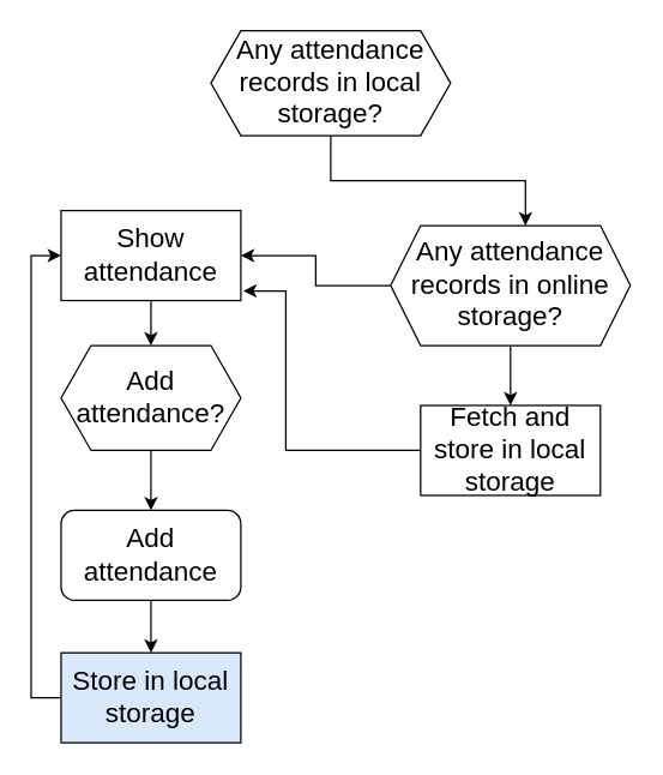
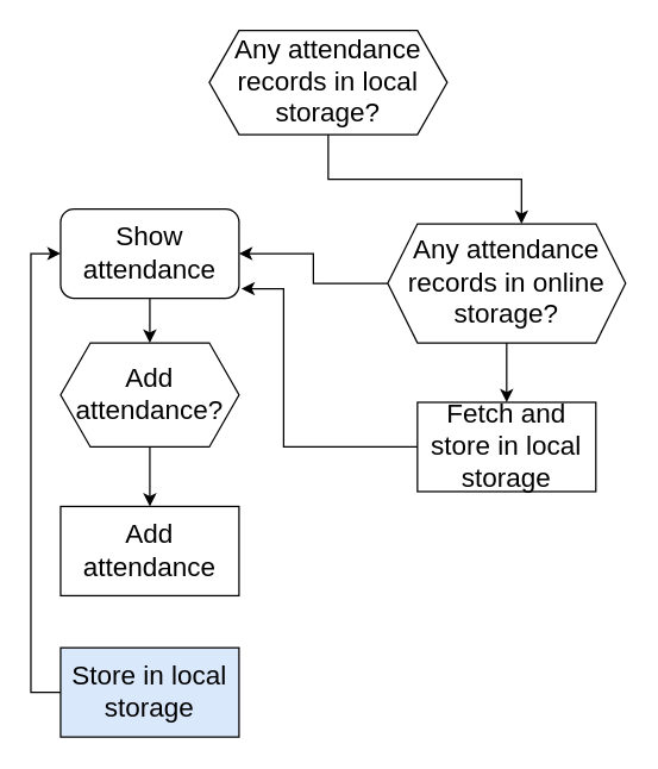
  <mxCell id="0" />
  <mxCell id="1" parent="0" />
  <mxCell id="2" style="edgeStyle=orthogonalEdgeStyle;rounded=0;orthogonalLoop=1;jettySize=auto;html=1;fontSize=18;" edge="1" parent="1" source="3" target="14"><mxGeometry relative="1" as="geometry"><Array as="points"><mxPoint x="220" y="120" /><mxPoint x="350" y="120" /></Array></mxGeometry></mxCell>
  <mxCell id="3" value="Any attendance records in local storage?" style="shape=hexagon;perimeter=hexagonPerimeter2;whiteSpace=wrap;html=1;fixedSize=1;fontSize=18;" vertex="1" parent="1"><mxGeometry x="140" y="20" width="160" height="70" as="geometry" /></mxCell>
  <mxCell id="4" style="edgeStyle=orthogonalEdgeStyle;rounded=0;orthogonalLoop=1;jettySize=auto;html=1;exitX=0.5;exitY=1;exitDx=0;exitDy=0;fontSize=18;" edge="1" parent="1" source="5" target="7"><mxGeometry relative="1" as="geometry" /></mxCell>
- <mxCell id="5" value="Show attendance" style="whiteSpace=wrap;html=1;fontSize=18;rounded=0;" vertex="1" parent="1"><mxGeometry x="40" y="140" width="120" height="60" as="geometry" /></mxCell>
+ <mxCell id="5" value="Show attendance" style="rounded=1;whiteSpace=wrap;html=1;fontSize=18;" vertex="1" parent="1"><mxGeometry x="40" y="140" width="120" height="60" as="geometry" /></mxCell>
  <mxCell id="6" value="" style="edgeStyle=orthogonalEdgeStyle;rounded=0;orthogonalLoop=1;jettySize=auto;html=1;fontSize=18;" edge="1" parent="1" source="7" target="9"><mxGeometry relative="1" as="geometry" /></mxCell>
  <mxCell id="7" value="Add attendance?" style="shape=hexagon;perimeter=hexagonPerimeter2;whiteSpace=wrap;html=1;fixedSize=1;fontSize=18;" vertex="1" parent="1"><mxGeometry x="40" y="230" width="120" height="70" as="geometry" /></mxCell>
- <mxCell id="8" value="" style="edgeStyle=orthogonalEdgeStyle;rounded=0;orthogonalLoop=1;jettySize=auto;html=1;fontSize=18;" edge="1" parent="1" source="9" target="11"><mxGeometry relative="1" as="geometry" /></mxCell>
- <mxCell id="9" value="Add attendance" style="rounded=1;whiteSpace=wrap;html=1;fontSize=18;" vertex="1" parent="1"><mxGeometry x="40" y="340" width="120" height="60" as="geometry" /></mxCell>
+ <mxCell id="9" value="Add attendance" style="whiteSpace=wrap;html=1;fontSize=18;rounded=0;" vertex="1" parent="1"><mxGeometry x="40" y="340" width="120" height="60" as="geometry" /></mxCell>
  <mxCell id="10" style="edgeStyle=orthogonalEdgeStyle;rounded=0;orthogonalLoop=1;jettySize=auto;html=1;entryX=0;entryY=0.5;entryDx=0;entryDy=0;fontSize=18;" edge="1" parent="1" source="11" target="5"><mxGeometry relative="1" as="geometry"><Array as="points"><mxPoint x="20" y="465" /><mxPoint x="20" y="170" /></Array></mxGeometry></mxCell>
  <mxCell id="11" value="Store in local storage" style="rounded=0;whiteSpace=wrap;html=1;fontSize=18;fillColor=#dae8fc;" vertex="1" parent="1"><mxGeometry x="40" y="435" width="120" height="60" as="geometry" /></mxCell>
  <mxCell id="12" style="edgeStyle=orthogonalEdgeStyle;rounded=0;orthogonalLoop=1;jettySize=auto;html=1;entryX=1;entryY=0.5;entryDx=0;entryDy=0;fontSize=18;" edge="1" parent="1" source="14" target="5"><mxGeometry relative="1" as="geometry" /></mxCell>
  <mxCell id="13" style="edgeStyle=orthogonalEdgeStyle;rounded=0;orthogonalLoop=1;jettySize=auto;html=1;entryX=0.5;entryY=0;entryDx=0;entryDy=0;fontSize=18;" edge="1" parent="1" source="14" target="16"><mxGeometry relative="1" as="geometry" /></mxCell>
  <mxCell id="14" value="Any attendance records in online storage?" style="shape=hexagon;perimeter=hexagonPerimeter2;whiteSpace=wrap;html=1;fixedSize=1;fontSize=18;" vertex="1" parent="1"><mxGeometry x="260" y="150" width="160" height="80" as="geometry" /></mxCell>
  <mxCell id="15" style="edgeStyle=orthogonalEdgeStyle;rounded=0;orthogonalLoop=1;jettySize=auto;html=1;exitX=0;exitY=0.5;exitDx=0;exitDy=0;entryX=1.013;entryY=0.893;entryDx=0;entryDy=0;entryPerimeter=0;fontSize=18;" edge="1" parent="1" source="16" target="5"><mxGeometry relative="1" as="geometry"><Array as="points"><mxPoint x="190" y="300" /><mxPoint x="190" y="194" /></Array></mxGeometry></mxCell>
  <mxCell id="16" value="Fetch and store in local storage" style="rounded=0;whiteSpace=wrap;html=1;fontSize=18;" vertex="1" parent="1"><mxGeometry x="280" y="270" width="120" height="60" as="geometry" /></mxCell>
